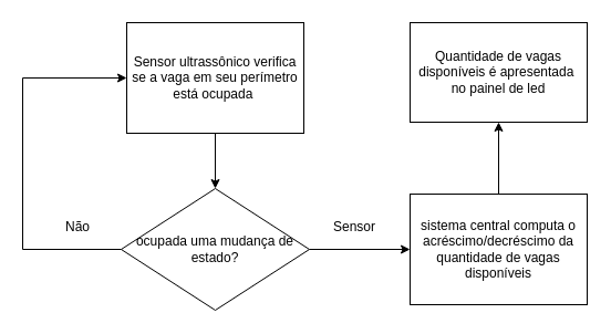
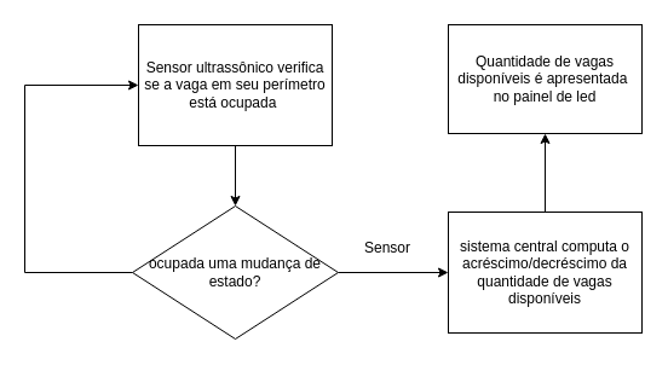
  <mxCell id="0" />
  <mxCell id="1" parent="0" />
  <mxCell id="2" style="edgeStyle=orthogonalEdgeStyle;rounded=0;orthogonalLoop=1;jettySize=auto;html=1;entryX=0.5;entryY=0;entryDx=0;entryDy=0;" edge="1" parent="1" source="3" target="5"><mxGeometry relative="1" as="geometry" /></mxCell>
  <mxCell id="3" value="Sensor ultrassônico verifica se a vaga em seu perímetro está ocupada&amp;nbsp;" style="rounded=0;whiteSpace=wrap;html=1;" vertex="1" parent="1"><mxGeometry x="114" y="20" width="160" height="100" as="geometry" /></mxCell>
  <mxCell id="4" style="edgeStyle=orthogonalEdgeStyle;rounded=0;orthogonalLoop=1;jettySize=auto;html=1;" edge="1" parent="1" source="5" target="7"><mxGeometry relative="1" as="geometry" /></mxCell>
  <mxCell id="5" value="ocupada uma mudança de estado?" style="rhombus;whiteSpace=wrap;html=1;" vertex="1" parent="1"><mxGeometry x="109" y="170" width="170" height="110" as="geometry" /></mxCell>
  <mxCell id="6" style="edgeStyle=orthogonalEdgeStyle;rounded=0;orthogonalLoop=1;jettySize=auto;html=1;entryX=0.5;entryY=1;entryDx=0;entryDy=0;" edge="1" parent="1" source="7" target="12"><mxGeometry relative="1" as="geometry" /></mxCell>
  <mxCell id="7" value="sistema central computa o acréscimo/decréscimo da quantidade de vagas disponíveis" style="rounded=0;whiteSpace=wrap;html=1;" vertex="1" parent="1"><mxGeometry x="370" y="175" width="160" height="100" as="geometry" /></mxCell>
  <mxCell id="8" value="" style="endArrow=none;html=1;rounded=0;exitX=0;exitY=0.5;exitDx=0;exitDy=0;" edge="1" parent="1" source="5"><mxGeometry width="50" height="50" relative="1" as="geometry"><mxPoint x="200" y="190" as="sourcePoint" /><mxPoint x="20" y="70" as="targetPoint" /><Array as="points"><mxPoint x="20" y="225" /></Array></mxGeometry></mxCell>
  <mxCell id="9" value="" style="endArrow=classic;html=1;rounded=0;entryX=0;entryY=0.5;entryDx=0;entryDy=0;" edge="1" parent="1" target="3"><mxGeometry width="50" height="50" relative="1" as="geometry"><mxPoint x="20" y="70" as="sourcePoint" /><mxPoint x="250" y="140" as="targetPoint" /></mxGeometry></mxCell>
- <mxCell id="10" value="Não" style="text;html=1;align=center;verticalAlign=middle;whiteSpace=wrap;rounded=0;" vertex="1" parent="1"><mxGeometry x="40" y="190" width="60" height="30" as="geometry" /></mxCell>
  <mxCell id="11" value="Sensor" style="text;html=1;align=center;verticalAlign=middle;whiteSpace=wrap;rounded=0;" vertex="1" parent="1"><mxGeometry x="290" y="190" width="60" height="30" as="geometry" /></mxCell>
  <mxCell id="12" value="Quantidade de vagas disponíveis é apresentada&amp;nbsp;&lt;div&gt;no painel de led&lt;/div&gt;" style="rounded=0;whiteSpace=wrap;html=1;" vertex="1" parent="1"><mxGeometry x="370" y="20" width="160" height="90" as="geometry" /></mxCell>
